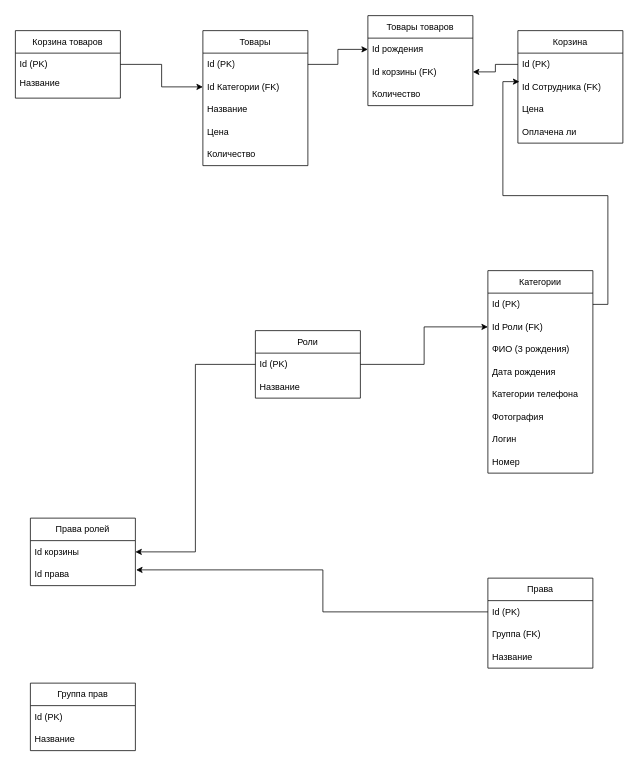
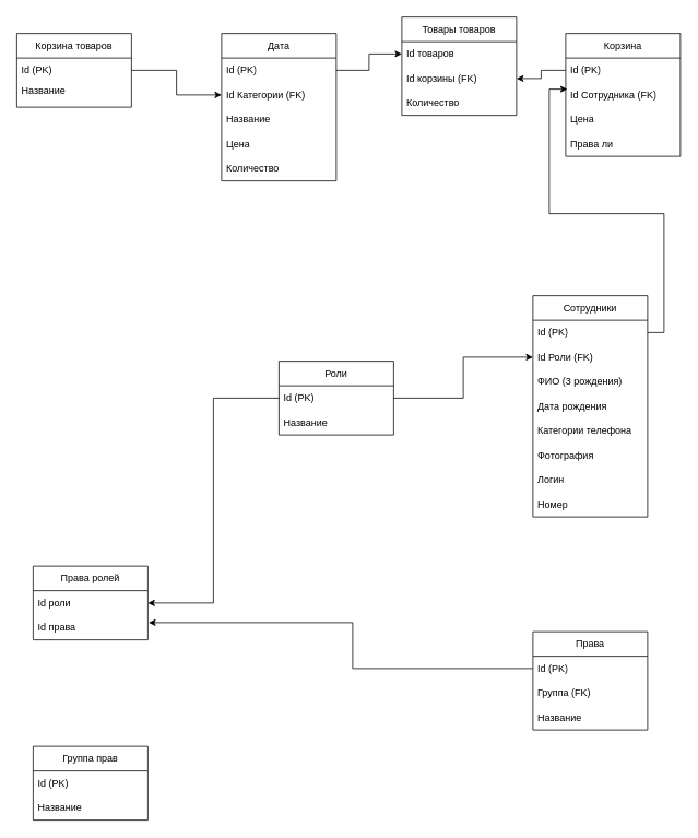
  <mxCell id="0" />
  <mxCell id="1" parent="0" />
- <mxCell id="2" value="Товары" style="swimlane;fontStyle=0;childLayout=stackLayout;horizontal=1;startSize=30;horizontalStack=0;resizeParent=1;resizeParentMax=0;resizeLast=0;collapsible=1;marginBottom=0;whiteSpace=wrap;html=1;" parent="1" vertex="1"><mxGeometry x="270" y="40" width="140" height="180" as="geometry" /></mxCell>
+ <mxCell id="2" value="Дата" style="swimlane;fontStyle=0;childLayout=stackLayout;horizontal=1;startSize=30;horizontalStack=0;resizeParent=1;resizeParentMax=0;resizeLast=0;collapsible=1;marginBottom=0;whiteSpace=wrap;html=1;" parent="1" vertex="1"><mxGeometry x="270" y="40" width="140" height="180" as="geometry" /></mxCell>
  <mxCell id="3" value="Id (PK)" style="text;strokeColor=none;fillColor=none;align=left;verticalAlign=middle;spacingLeft=4;spacingRight=4;overflow=hidden;points=[[0,0.5],[1,0.5]];portConstraint=eastwest;rotatable=0;whiteSpace=wrap;html=1;" parent="2" vertex="1"><mxGeometry y="30" width="140" height="30" as="geometry" /></mxCell>
  <mxCell id="4" value="Id Категории (FK)" style="text;strokeColor=none;fillColor=none;align=left;verticalAlign=middle;spacingLeft=4;spacingRight=4;overflow=hidden;points=[[0,0.5],[1,0.5]];portConstraint=eastwest;rotatable=0;whiteSpace=wrap;html=1;" parent="2" vertex="1"><mxGeometry y="60" width="140" height="30" as="geometry" /></mxCell>
  <mxCell id="5" value="Название" style="text;strokeColor=none;fillColor=none;align=left;verticalAlign=middle;spacingLeft=4;spacingRight=4;overflow=hidden;points=[[0,0.5],[1,0.5]];portConstraint=eastwest;rotatable=0;whiteSpace=wrap;html=1;" parent="2" vertex="1"><mxGeometry y="90" width="140" height="30" as="geometry" /></mxCell>
  <mxCell id="6" value="Цена" style="text;strokeColor=none;fillColor=none;align=left;verticalAlign=middle;spacingLeft=4;spacingRight=4;overflow=hidden;points=[[0,0.5],[1,0.5]];portConstraint=eastwest;rotatable=0;whiteSpace=wrap;html=1;" parent="2" vertex="1"><mxGeometry y="120" width="140" height="30" as="geometry" /></mxCell>
  <mxCell id="7" value="Количество" style="text;strokeColor=none;fillColor=none;align=left;verticalAlign=middle;spacingLeft=4;spacingRight=4;overflow=hidden;points=[[0,0.5],[1,0.5]];portConstraint=eastwest;rotatable=0;whiteSpace=wrap;html=1;" parent="2" vertex="1"><mxGeometry y="150" width="140" height="30" as="geometry" /></mxCell>
  <mxCell id="8" value="Корзина товаров" style="swimlane;fontStyle=0;childLayout=stackLayout;horizontal=1;startSize=30;horizontalStack=0;resizeParent=1;resizeParentMax=0;resizeLast=0;collapsible=1;marginBottom=0;whiteSpace=wrap;html=1;" parent="1" vertex="1"><mxGeometry x="20" y="40" width="140" height="90" as="geometry" /></mxCell>
  <mxCell id="9" value="Id (PK)" style="text;strokeColor=none;fillColor=none;align=left;verticalAlign=middle;spacingLeft=4;spacingRight=4;overflow=hidden;points=[[0,0.5],[1,0.5]];portConstraint=eastwest;rotatable=0;whiteSpace=wrap;html=1;" parent="8" vertex="1"><mxGeometry y="30" width="140" height="30" as="geometry" /></mxCell>
  <mxCell id="10" value="Название&lt;div&gt;&lt;div&gt;&lt;br&gt;&lt;/div&gt;&lt;/div&gt;" style="text;strokeColor=none;fillColor=none;align=left;verticalAlign=middle;spacingLeft=4;spacingRight=4;overflow=hidden;points=[[0,0.5],[1,0.5]];portConstraint=eastwest;rotatable=0;whiteSpace=wrap;html=1;" parent="8" vertex="1"><mxGeometry y="60" width="140" height="30" as="geometry" /></mxCell>
  <mxCell id="11" style="edgeStyle=orthogonalEdgeStyle;rounded=0;orthogonalLoop=1;jettySize=auto;html=1;entryX=0;entryY=0.5;entryDx=0;entryDy=0;" parent="1" source="9" target="4" edge="1"><mxGeometry relative="1" as="geometry" /></mxCell>
- <mxCell id="12" value="Категории" style="swimlane;fontStyle=0;childLayout=stackLayout;horizontal=1;startSize=30;horizontalStack=0;resizeParent=1;resizeParentMax=0;resizeLast=0;collapsible=1;marginBottom=0;whiteSpace=wrap;html=1;" parent="1" vertex="1"><mxGeometry x="650" y="360" width="140" height="270" as="geometry" /></mxCell>
+ <mxCell id="12" value="Сотрудники" style="swimlane;fontStyle=0;childLayout=stackLayout;horizontal=1;startSize=30;horizontalStack=0;resizeParent=1;resizeParentMax=0;resizeLast=0;collapsible=1;marginBottom=0;whiteSpace=wrap;html=1;" parent="1" vertex="1"><mxGeometry x="650" y="360" width="140" height="270" as="geometry" /></mxCell>
  <mxCell id="13" value="Id (PK)" style="text;strokeColor=none;fillColor=none;align=left;verticalAlign=middle;spacingLeft=4;spacingRight=4;overflow=hidden;points=[[0,0.5],[1,0.5]];portConstraint=eastwest;rotatable=0;whiteSpace=wrap;html=1;" parent="12" vertex="1"><mxGeometry y="30" width="140" height="30" as="geometry" /></mxCell>
  <mxCell id="14" value="Id Роли (FK)" style="text;strokeColor=none;fillColor=none;align=left;verticalAlign=middle;spacingLeft=4;spacingRight=4;overflow=hidden;points=[[0,0.5],[1,0.5]];portConstraint=eastwest;rotatable=0;whiteSpace=wrap;html=1;" parent="12" vertex="1"><mxGeometry y="60" width="140" height="30" as="geometry" /></mxCell>
  <mxCell id="15" value="ФИО (3 рождения)" style="text;strokeColor=none;fillColor=none;align=left;verticalAlign=middle;spacingLeft=4;spacingRight=4;overflow=hidden;points=[[0,0.5],[1,0.5]];portConstraint=eastwest;rotatable=0;whiteSpace=wrap;html=1;" parent="12" vertex="1"><mxGeometry y="90" width="140" height="30" as="geometry" /></mxCell>
  <mxCell id="16" value="Дата рождения" style="text;strokeColor=none;fillColor=none;align=left;verticalAlign=middle;spacingLeft=4;spacingRight=4;overflow=hidden;points=[[0,0.5],[1,0.5]];portConstraint=eastwest;rotatable=0;whiteSpace=wrap;html=1;" parent="12" vertex="1"><mxGeometry y="120" width="140" height="30" as="geometry" /></mxCell>
  <mxCell id="17" value="Категории телефона" style="text;strokeColor=none;fillColor=none;align=left;verticalAlign=middle;spacingLeft=4;spacingRight=4;overflow=hidden;points=[[0,0.5],[1,0.5]];portConstraint=eastwest;rotatable=0;whiteSpace=wrap;html=1;" parent="12" vertex="1"><mxGeometry y="150" width="140" height="30" as="geometry" /></mxCell>
  <mxCell id="18" value="Фотография" style="text;strokeColor=none;fillColor=none;align=left;verticalAlign=middle;spacingLeft=4;spacingRight=4;overflow=hidden;points=[[0,0.5],[1,0.5]];portConstraint=eastwest;rotatable=0;whiteSpace=wrap;html=1;" parent="12" vertex="1"><mxGeometry y="180" width="140" height="30" as="geometry" /></mxCell>
  <mxCell id="19" value="Логин" style="text;strokeColor=none;fillColor=none;align=left;verticalAlign=middle;spacingLeft=4;spacingRight=4;overflow=hidden;points=[[0,0.5],[1,0.5]];portConstraint=eastwest;rotatable=0;whiteSpace=wrap;html=1;" parent="12" vertex="1"><mxGeometry y="210" width="140" height="30" as="geometry" /></mxCell>
  <mxCell id="20" value="Номер" style="text;strokeColor=none;fillColor=none;align=left;verticalAlign=middle;spacingLeft=4;spacingRight=4;overflow=hidden;points=[[0,0.5],[1,0.5]];portConstraint=eastwest;rotatable=0;whiteSpace=wrap;html=1;" parent="12" vertex="1"><mxGeometry y="240" width="140" height="30" as="geometry" /></mxCell>
  <mxCell id="21" value="Роли" style="swimlane;fontStyle=0;childLayout=stackLayout;horizontal=1;startSize=30;horizontalStack=0;resizeParent=1;resizeParentMax=0;resizeLast=0;collapsible=1;marginBottom=0;whiteSpace=wrap;html=1;" parent="1" vertex="1"><mxGeometry x="340" y="440" width="140" height="90" as="geometry" /></mxCell>
  <mxCell id="22" value="Id (PK)" style="text;strokeColor=none;fillColor=none;align=left;verticalAlign=middle;spacingLeft=4;spacingRight=4;overflow=hidden;points=[[0,0.5],[1,0.5]];portConstraint=eastwest;rotatable=0;whiteSpace=wrap;html=1;" parent="21" vertex="1"><mxGeometry y="30" width="140" height="30" as="geometry" /></mxCell>
  <mxCell id="23" value="Название" style="text;strokeColor=none;fillColor=none;align=left;verticalAlign=middle;spacingLeft=4;spacingRight=4;overflow=hidden;points=[[0,0.5],[1,0.5]];portConstraint=eastwest;rotatable=0;whiteSpace=wrap;html=1;" parent="21" vertex="1"><mxGeometry y="60" width="140" height="30" as="geometry" /></mxCell>
  <mxCell id="24" style="edgeStyle=orthogonalEdgeStyle;rounded=0;orthogonalLoop=1;jettySize=auto;html=1;entryX=0;entryY=0.5;entryDx=0;entryDy=0;" parent="1" source="22" target="14" edge="1"><mxGeometry relative="1" as="geometry" /></mxCell>
  <mxCell id="25" value="Права" style="swimlane;fontStyle=0;childLayout=stackLayout;horizontal=1;startSize=30;horizontalStack=0;resizeParent=1;resizeParentMax=0;resizeLast=0;collapsible=1;marginBottom=0;whiteSpace=wrap;html=1;" parent="1" vertex="1"><mxGeometry x="650" y="770" width="140" height="120" as="geometry" /></mxCell>
  <mxCell id="26" value="Id (PK)" style="text;strokeColor=none;fillColor=none;align=left;verticalAlign=middle;spacingLeft=4;spacingRight=4;overflow=hidden;points=[[0,0.5],[1,0.5]];portConstraint=eastwest;rotatable=0;whiteSpace=wrap;html=1;" parent="25" vertex="1"><mxGeometry y="30" width="140" height="30" as="geometry" /></mxCell>
  <mxCell id="27" value="Группа (FK)" style="text;strokeColor=none;fillColor=none;align=left;verticalAlign=middle;spacingLeft=4;spacingRight=4;overflow=hidden;points=[[0,0.5],[1,0.5]];portConstraint=eastwest;rotatable=0;whiteSpace=wrap;html=1;" parent="25" vertex="1"><mxGeometry y="60" width="140" height="30" as="geometry" /></mxCell>
  <mxCell id="28" value="Название" style="text;strokeColor=none;fillColor=none;align=left;verticalAlign=middle;spacingLeft=4;spacingRight=4;overflow=hidden;points=[[0,0.5],[1,0.5]];portConstraint=eastwest;rotatable=0;whiteSpace=wrap;html=1;" parent="25" vertex="1"><mxGeometry y="90" width="140" height="30" as="geometry" /></mxCell>
  <mxCell id="29" value="Группа прав" style="swimlane;fontStyle=0;childLayout=stackLayout;horizontal=1;startSize=30;horizontalStack=0;resizeParent=1;resizeParentMax=0;resizeLast=0;collapsible=1;marginBottom=0;whiteSpace=wrap;html=1;" parent="1" vertex="1"><mxGeometry x="40" y="910" width="140" height="90" as="geometry" /></mxCell>
  <mxCell id="30" value="Id (PK)" style="text;strokeColor=none;fillColor=none;align=left;verticalAlign=middle;spacingLeft=4;spacingRight=4;overflow=hidden;points=[[0,0.5],[1,0.5]];portConstraint=eastwest;rotatable=0;whiteSpace=wrap;html=1;" parent="29" vertex="1"><mxGeometry y="30" width="140" height="30" as="geometry" /></mxCell>
  <mxCell id="31" value="Название" style="text;strokeColor=none;fillColor=none;align=left;verticalAlign=middle;spacingLeft=4;spacingRight=4;overflow=hidden;points=[[0,0.5],[1,0.5]];portConstraint=eastwest;rotatable=0;whiteSpace=wrap;html=1;" parent="29" vertex="1"><mxGeometry y="60" width="140" height="30" as="geometry" /></mxCell>
  <mxCell id="32" value="Права ролей" style="swimlane;fontStyle=0;childLayout=stackLayout;horizontal=1;startSize=30;horizontalStack=0;resizeParent=1;resizeParentMax=0;resizeLast=0;collapsible=1;marginBottom=0;whiteSpace=wrap;html=1;" parent="1" vertex="1"><mxGeometry x="40" y="690" width="140" height="90" as="geometry" /></mxCell>
- <mxCell id="33" value="Id корзины" style="text;strokeColor=none;fillColor=none;align=left;verticalAlign=middle;spacingLeft=4;spacingRight=4;overflow=hidden;points=[[0,0.5],[1,0.5]];portConstraint=eastwest;rotatable=0;whiteSpace=wrap;html=1;" parent="32" vertex="1"><mxGeometry y="30" width="140" height="30" as="geometry" /></mxCell>
+ <mxCell id="33" value="Id роли" style="text;strokeColor=none;fillColor=none;align=left;verticalAlign=middle;spacingLeft=4;spacingRight=4;overflow=hidden;points=[[0,0.5],[1,0.5]];portConstraint=eastwest;rotatable=0;whiteSpace=wrap;html=1;" parent="32" vertex="1"><mxGeometry y="30" width="140" height="30" as="geometry" /></mxCell>
  <mxCell id="34" value="Id права" style="text;strokeColor=none;fillColor=none;align=left;verticalAlign=middle;spacingLeft=4;spacingRight=4;overflow=hidden;points=[[0,0.5],[1,0.5]];portConstraint=eastwest;rotatable=0;whiteSpace=wrap;html=1;" parent="32" vertex="1"><mxGeometry y="60" width="140" height="30" as="geometry" /></mxCell>
  <mxCell id="35" style="edgeStyle=orthogonalEdgeStyle;rounded=0;orthogonalLoop=1;jettySize=auto;html=1;entryX=1;entryY=0.5;entryDx=0;entryDy=0;" parent="1" source="22" target="33" edge="1"><mxGeometry relative="1" as="geometry" /></mxCell>
  <mxCell id="36" style="edgeStyle=orthogonalEdgeStyle;rounded=0;orthogonalLoop=1;jettySize=auto;html=1;entryX=1.007;entryY=0.3;entryDx=0;entryDy=0;entryPerimeter=0;" parent="1" source="26" target="34" edge="1"><mxGeometry relative="1" as="geometry"><Array as="points"><mxPoint x="430" y="815" /><mxPoint x="430" y="759" /></Array></mxGeometry></mxCell>
  <mxCell id="37" value="Корзина" style="swimlane;fontStyle=0;childLayout=stackLayout;horizontal=1;startSize=30;horizontalStack=0;resizeParent=1;resizeParentMax=0;resizeLast=0;collapsible=1;marginBottom=0;whiteSpace=wrap;html=1;" parent="1" vertex="1"><mxGeometry x="690" y="40" width="140" height="150" as="geometry" /></mxCell>
  <mxCell id="38" value="Id (PK)" style="text;strokeColor=none;fillColor=none;align=left;verticalAlign=middle;spacingLeft=4;spacingRight=4;overflow=hidden;points=[[0,0.5],[1,0.5]];portConstraint=eastwest;rotatable=0;whiteSpace=wrap;html=1;" parent="37" vertex="1"><mxGeometry y="30" width="140" height="30" as="geometry" /></mxCell>
  <mxCell id="39" value="Id Сотрудника (FK)" style="text;strokeColor=none;fillColor=none;align=left;verticalAlign=middle;spacingLeft=4;spacingRight=4;overflow=hidden;points=[[0,0.5],[1,0.5]];portConstraint=eastwest;rotatable=0;whiteSpace=wrap;html=1;" parent="37" vertex="1"><mxGeometry y="60" width="140" height="30" as="geometry" /></mxCell>
  <mxCell id="40" value="Цена" style="text;strokeColor=none;fillColor=none;align=left;verticalAlign=middle;spacingLeft=4;spacingRight=4;overflow=hidden;points=[[0,0.5],[1,0.5]];portConstraint=eastwest;rotatable=0;whiteSpace=wrap;html=1;" parent="37" vertex="1"><mxGeometry y="90" width="140" height="30" as="geometry" /></mxCell>
- <mxCell id="41" value="Оплачена ли" style="text;strokeColor=none;fillColor=none;align=left;verticalAlign=middle;spacingLeft=4;spacingRight=4;overflow=hidden;points=[[0,0.5],[1,0.5]];portConstraint=eastwest;rotatable=0;whiteSpace=wrap;html=1;" parent="37" vertex="1"><mxGeometry y="120" width="140" height="30" as="geometry" /></mxCell>
+ <mxCell id="41" value="Права ли" style="text;strokeColor=none;fillColor=none;align=left;verticalAlign=middle;spacingLeft=4;spacingRight=4;overflow=hidden;points=[[0,0.5],[1,0.5]];portConstraint=eastwest;rotatable=0;whiteSpace=wrap;html=1;" parent="37" vertex="1"><mxGeometry y="120" width="140" height="30" as="geometry" /></mxCell>
  <mxCell id="42" value="Товары товаров" style="swimlane;fontStyle=0;childLayout=stackLayout;horizontal=1;startSize=30;horizontalStack=0;resizeParent=1;resizeParentMax=0;resizeLast=0;collapsible=1;marginBottom=0;whiteSpace=wrap;html=1;" parent="1" vertex="1"><mxGeometry x="490" y="20" width="140" height="120" as="geometry" /></mxCell>
- <mxCell id="43" value="Id рождения" style="text;strokeColor=none;fillColor=none;align=left;verticalAlign=middle;spacingLeft=4;spacingRight=4;overflow=hidden;points=[[0,0.5],[1,0.5]];portConstraint=eastwest;rotatable=0;whiteSpace=wrap;html=1;" parent="42" vertex="1"><mxGeometry y="30" width="140" height="30" as="geometry" /></mxCell>
+ <mxCell id="43" value="Id товаров" style="text;strokeColor=none;fillColor=none;align=left;verticalAlign=middle;spacingLeft=4;spacingRight=4;overflow=hidden;points=[[0,0.5],[1,0.5]];portConstraint=eastwest;rotatable=0;whiteSpace=wrap;html=1;" parent="42" vertex="1"><mxGeometry y="30" width="140" height="30" as="geometry" /></mxCell>
  <mxCell id="44" value="Id корзины (FK)" style="text;strokeColor=none;fillColor=none;align=left;verticalAlign=middle;spacingLeft=4;spacingRight=4;overflow=hidden;points=[[0,0.5],[1,0.5]];portConstraint=eastwest;rotatable=0;whiteSpace=wrap;html=1;" parent="42" vertex="1"><mxGeometry y="60" width="140" height="30" as="geometry" /></mxCell>
  <mxCell id="45" value="Количество" style="text;strokeColor=none;fillColor=none;align=left;verticalAlign=middle;spacingLeft=4;spacingRight=4;overflow=hidden;points=[[0,0.5],[1,0.5]];portConstraint=eastwest;rotatable=0;whiteSpace=wrap;html=1;" parent="42" vertex="1"><mxGeometry y="90" width="140" height="30" as="geometry" /></mxCell>
  <mxCell id="46" style="edgeStyle=orthogonalEdgeStyle;rounded=0;orthogonalLoop=1;jettySize=auto;html=1;entryX=1;entryY=0.5;entryDx=0;entryDy=0;" parent="1" source="38" target="44" edge="1"><mxGeometry relative="1" as="geometry" /></mxCell>
  <mxCell id="47" style="edgeStyle=orthogonalEdgeStyle;rounded=0;orthogonalLoop=1;jettySize=auto;html=1;entryX=0;entryY=0.5;entryDx=0;entryDy=0;" parent="1" source="3" target="43" edge="1"><mxGeometry relative="1" as="geometry" /></mxCell>
  <mxCell id="48" style="edgeStyle=orthogonalEdgeStyle;rounded=0;orthogonalLoop=1;jettySize=auto;html=1;entryX=0.014;entryY=0.267;entryDx=0;entryDy=0;entryPerimeter=0;" edge="1" parent="1" source="13" target="39"><mxGeometry relative="1" as="geometry" /></mxCell>
